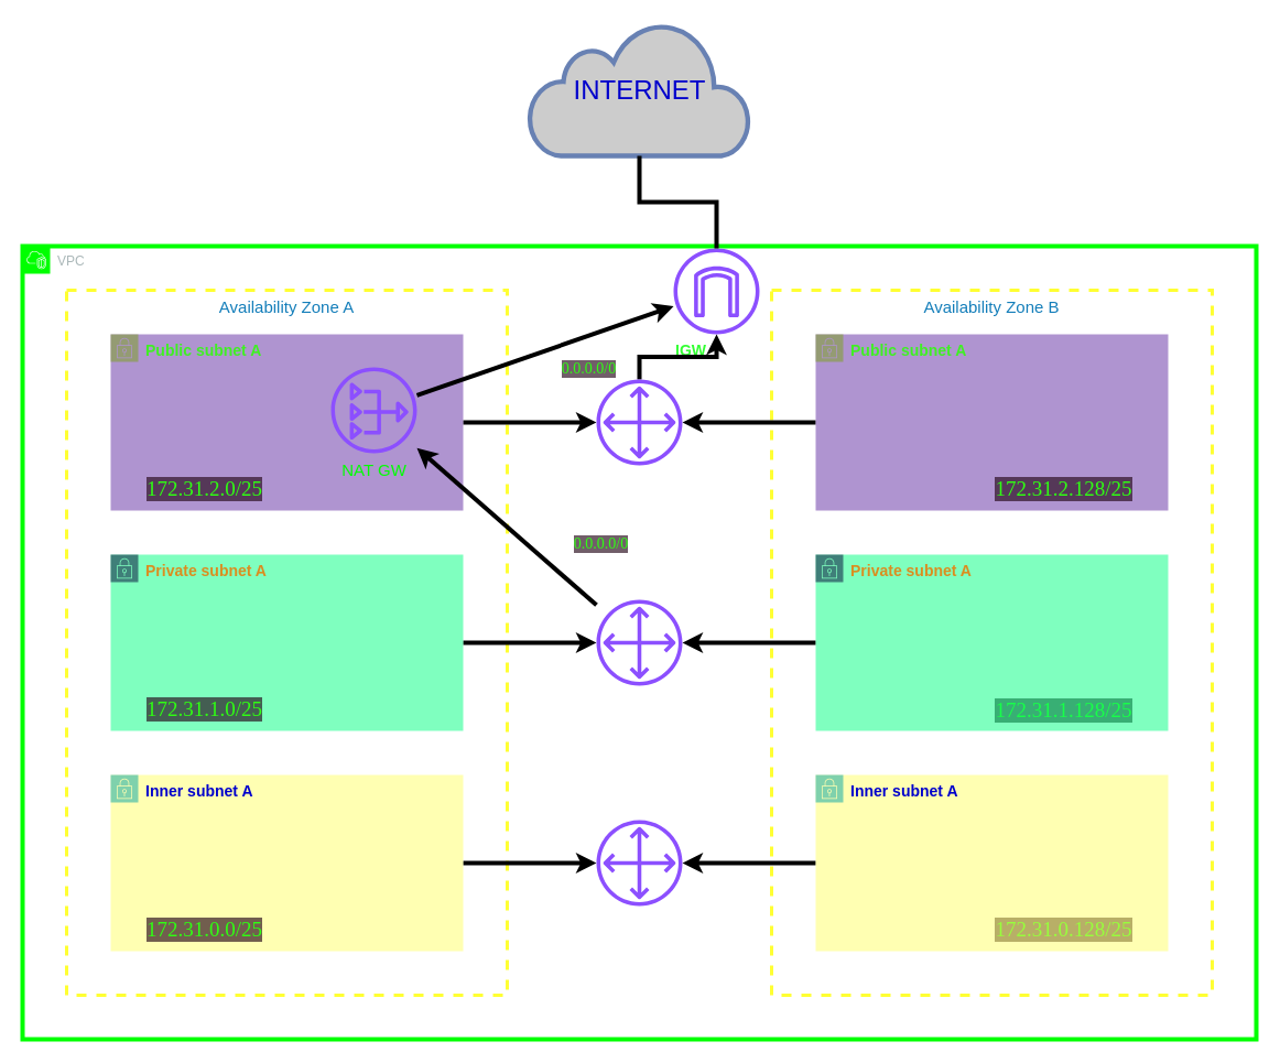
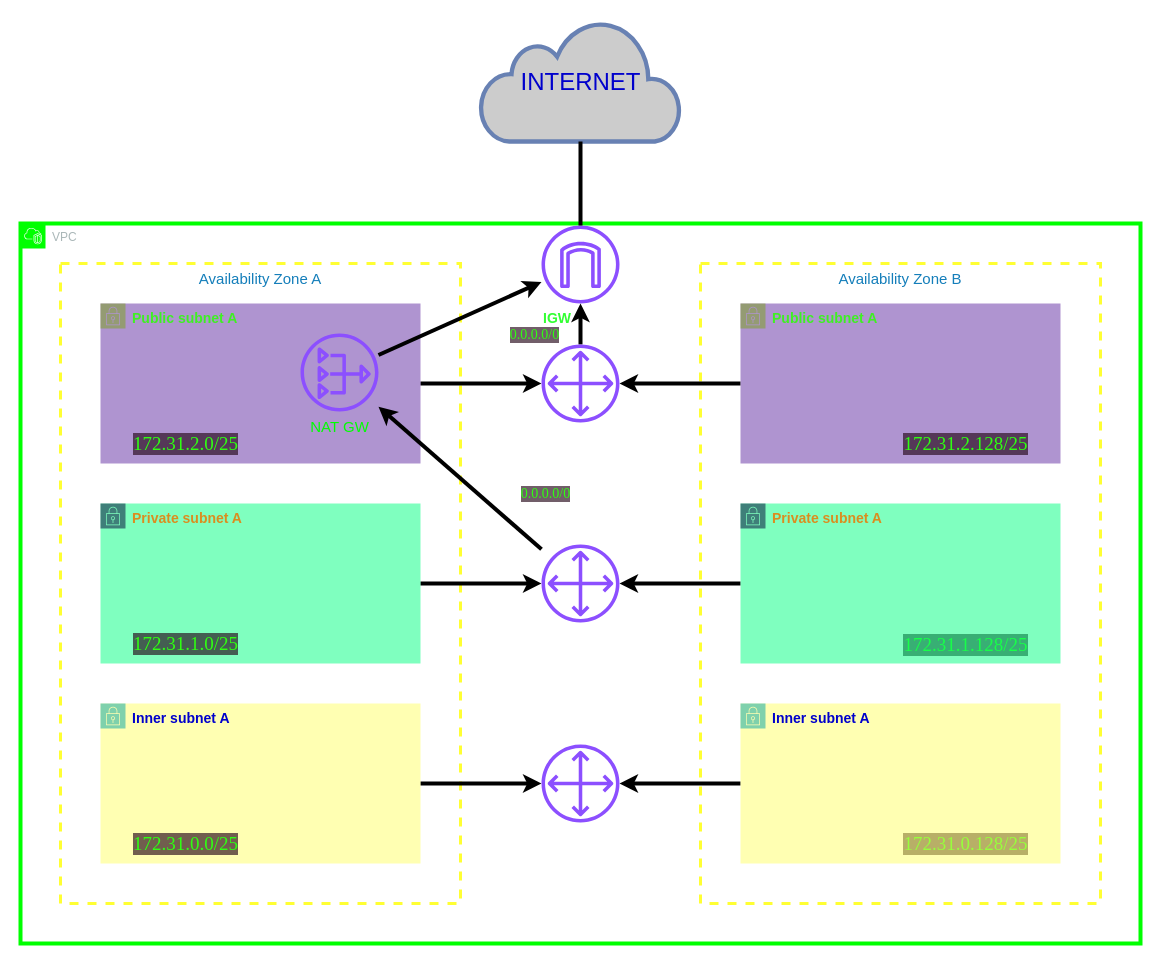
  <mxCell id="0" />
  <mxCell id="1" parent="0" />
  <mxCell id="2" value="VPC" style="points=[[0,0],[0.25,0],[0.5,0],[0.75,0],[1,0],[1,0.25],[1,0.5],[1,0.75],[1,1],[0.75,1],[0.5,1],[0.25,1],[0,1],[0,0.75],[0,0.5],[0,0.25]];outlineConnect=0;gradientColor=none;html=1;whiteSpace=wrap;fontSize=12;fontStyle=0;container=1;pointerEvents=0;collapsible=0;recursiveResize=0;shape=mxgraph.aws4.group;grIcon=mxgraph.aws4.group_vpc2;strokeColor=#00FF00;fillColor=none;verticalAlign=top;align=left;spacingLeft=30;fontColor=#AAB7B8;dashed=0;strokeWidth=4;" vertex="1" parent="1"><mxGeometry x="20" y="223" width="1120" height="720" as="geometry" /></mxCell>
  <mxCell id="3" value="Availability Zone A" style="fillColor=none;strokeColor=#FFFF33;dashed=1;verticalAlign=top;fontStyle=0;fontColor=#147EBA;whiteSpace=wrap;html=1;strokeWidth=3;fontSize=15;" vertex="1" parent="2"><mxGeometry x="40" y="40" width="400" height="640" as="geometry" /></mxCell>
  <mxCell id="4" style="edgeStyle=orthogonalEdgeStyle;rounded=0;orthogonalLoop=1;jettySize=auto;html=1;strokeWidth=4;" edge="1" parent="2" source="5" target="25"><mxGeometry relative="1" as="geometry" /></mxCell>
  <mxCell id="5" value="Public subnet A" style="points=[[0,0],[0.25,0],[0.5,0],[0.75,0],[1,0],[1,0.25],[1,0.5],[1,0.75],[1,1],[0.75,1],[0.5,1],[0.25,1],[0,1],[0,0.75],[0,0.5],[0,0.25]];outlineConnect=0;gradientColor=none;html=1;whiteSpace=wrap;fontSize=14;fontStyle=1;container=1;pointerEvents=0;collapsible=0;recursiveResize=0;shape=mxgraph.aws4.group;grIcon=mxgraph.aws4.group_security_group;grStroke=0;strokeColor=#7AA116;fillColor=#602ba1;verticalAlign=top;align=left;spacingLeft=30;fontColor=#3FF023;dashed=0;opacity=50;" vertex="1" parent="2"><mxGeometry x="80" y="80" width="320" height="160" as="geometry" /></mxCell>
  <mxCell id="6" value="Availability Zone B" style="fillColor=none;strokeColor=#FFFF33;dashed=1;verticalAlign=top;fontStyle=0;fontColor=#147EBA;whiteSpace=wrap;html=1;strokeWidth=3;fontSize=15;" vertex="1" parent="2"><mxGeometry x="680" y="40" width="400" height="640" as="geometry" /></mxCell>
  <mxCell id="7" style="edgeStyle=orthogonalEdgeStyle;rounded=0;orthogonalLoop=1;jettySize=auto;html=1;strokeWidth=4;" edge="1" parent="2" source="8" target="29"><mxGeometry relative="1" as="geometry" /></mxCell>
  <mxCell id="8" value="Private subnet A" style="points=[[0,0],[0.25,0],[0.5,0],[0.75,0],[1,0],[1,0.25],[1,0.5],[1,0.75],[1,1],[0.75,1],[0.5,1],[0.25,1],[0,1],[0,0.75],[0,0.5],[0,0.25]];outlineConnect=0;gradientColor=none;html=1;whiteSpace=wrap;fontSize=14;fontStyle=1;container=1;pointerEvents=0;collapsible=0;recursiveResize=0;shape=mxgraph.aws4.group;grIcon=mxgraph.aws4.group_security_group;grStroke=0;strokeColor=#000033;fillColor=#00FF80;verticalAlign=top;align=left;spacingLeft=30;fontColor=#db8d1f;dashed=0;opacity=50;" vertex="1" parent="2"><mxGeometry x="80" y="280" width="320" height="160" as="geometry" /></mxCell>
  <mxCell id="9" value="&lt;p class=&quot;p1&quot; style=&quot;margin: 0px; font-variant-numeric: normal; font-variant-east-asian: normal; font-variant-alternates: normal; font-size-adjust: none; font-kerning: auto; font-optical-sizing: auto; font-feature-settings: normal; font-variation-settings: normal; font-variant-position: normal; font-weight: 400; font-stretch: normal; font-size: 19px; line-height: normal; font-family: &amp;quot;Andale Mono&amp;quot;; color: rgb(47, 255, 18); background-color: rgba(37, 8, 25, 0.65); text-align: start; text-wrap: wrap;&quot;&gt;&lt;span class=&quot;s1&quot; style=&quot;font-variant-ligatures: no-common-ligatures; font-size: 19px;&quot;&gt;172.31.1.128/25&lt;/span&gt;&lt;/p&gt;" style="text;strokeColor=none;fillColor=none;html=1;fontSize=19;fontStyle=1;verticalAlign=middle;align=center;" vertex="1" parent="8"><mxGeometry x="790" y="131" width="150" height="20" as="geometry" /></mxCell>
  <mxCell id="10" style="edgeStyle=orthogonalEdgeStyle;rounded=0;orthogonalLoop=1;jettySize=auto;html=1;strokeWidth=4;" edge="1" parent="2" source="11" target="30"><mxGeometry relative="1" as="geometry" /></mxCell>
  <mxCell id="11" value="Inner subnet A" style="points=[[0,0],[0.25,0],[0.5,0],[0.75,0],[1,0],[1,0.25],[1,0.5],[1,0.75],[1,1],[0.75,1],[0.5,1],[0.25,1],[0,1],[0,0.75],[0,0.5],[0,0.25]];outlineConnect=0;gradientColor=none;html=1;whiteSpace=wrap;fontSize=14;fontStyle=1;container=1;pointerEvents=0;collapsible=0;recursiveResize=0;shape=mxgraph.aws4.group;grIcon=mxgraph.aws4.group_security_group;grStroke=0;strokeColor=#00A4A6;fillColor=#FFFF66;verticalAlign=top;align=left;spacingLeft=30;fontColor=#0000CC;dashed=0;opacity=50;" vertex="1" parent="2"><mxGeometry x="80" y="480" width="320" height="160" as="geometry" /></mxCell>
  <mxCell id="12" value="&lt;p class=&quot;p1&quot; style=&quot;margin: 0px; font-variant-numeric: normal; font-variant-east-asian: normal; font-variant-alternates: normal; font-size-adjust: none; font-kerning: auto; font-optical-sizing: auto; font-feature-settings: normal; font-variation-settings: normal; font-variant-position: normal; font-weight: 400; font-stretch: normal; font-size: 19px; line-height: normal; font-family: &amp;quot;Andale Mono&amp;quot;; color: rgb(47, 255, 18); background-color: rgba(37, 8, 25, 0.65); text-align: start; text-wrap: wrap;&quot;&gt;&lt;span class=&quot;s1&quot; style=&quot;font-variant-ligatures: no-common-ligatures; font-size: 19px;&quot;&gt;172.31.0.0/25&lt;/span&gt;&lt;/p&gt;" style="text;strokeColor=none;fillColor=none;html=1;fontSize=19;fontStyle=1;verticalAlign=middle;align=center;" vertex="1" parent="11"><mxGeometry x="10" y="130" width="150" height="20" as="geometry" /></mxCell>
  <mxCell id="13" value="&lt;p class=&quot;p1&quot; style=&quot;margin: 0px; font-variant-numeric: normal; font-variant-east-asian: normal; font-variant-alternates: normal; font-size-adjust: none; font-kerning: auto; font-optical-sizing: auto; font-feature-settings: normal; font-variation-settings: normal; font-variant-position: normal; font-weight: 400; font-stretch: normal; font-size: 19px; line-height: normal; font-family: &amp;quot;Andale Mono&amp;quot;; color: rgb(47, 255, 18); background-color: rgba(37, 8, 25, 0.65); text-align: start; text-wrap: wrap;&quot;&gt;&lt;span class=&quot;s1&quot; style=&quot;font-variant-ligatures: no-common-ligatures; font-size: 19px;&quot;&gt;172.31.0.128/25&lt;/span&gt;&lt;/p&gt;" style="text;strokeColor=none;fillColor=none;html=1;fontSize=19;fontStyle=1;verticalAlign=middle;align=center;" vertex="1" parent="11"><mxGeometry x="790" y="130" width="150" height="20" as="geometry" /></mxCell>
  <mxCell id="14" value="&lt;p class=&quot;p1&quot; style=&quot;margin: 0px; font-variant-numeric: normal; font-variant-east-asian: normal; font-variant-alternates: normal; font-size-adjust: none; font-kerning: auto; font-optical-sizing: auto; font-feature-settings: normal; font-variation-settings: normal; font-variant-position: normal; font-weight: 400; font-stretch: normal; font-size: 19px; line-height: normal; font-family: &amp;quot;Andale Mono&amp;quot;; color: rgb(47, 255, 18); background-color: rgba(37, 8, 25, 0.65); text-align: start; text-wrap: wrap;&quot;&gt;&lt;span class=&quot;s1&quot; style=&quot;font-variant-ligatures: no-common-ligatures; font-size: 19px;&quot;&gt;172.31.2.0/25&lt;/span&gt;&lt;/p&gt;" style="text;strokeColor=none;fillColor=none;html=1;fontSize=19;fontStyle=1;verticalAlign=middle;align=center;" vertex="1" parent="2"><mxGeometry x="90" y="210" width="150" height="20" as="geometry" /></mxCell>
  <mxCell id="15" value="&lt;p class=&quot;p1&quot; style=&quot;margin: 0px; font-variant-numeric: normal; font-variant-east-asian: normal; font-variant-alternates: normal; font-size-adjust: none; font-kerning: auto; font-optical-sizing: auto; font-feature-settings: normal; font-variation-settings: normal; font-variant-position: normal; font-weight: 400; font-stretch: normal; font-size: 19px; line-height: normal; font-family: &amp;quot;Andale Mono&amp;quot;; color: rgb(47, 255, 18); background-color: rgba(37, 8, 25, 0.65); text-align: start; text-wrap: wrap;&quot;&gt;&lt;span class=&quot;s1&quot; style=&quot;font-variant-ligatures: no-common-ligatures; font-size: 19px;&quot;&gt;172.31.1.0/25&lt;/span&gt;&lt;/p&gt;" style="text;strokeColor=none;fillColor=none;html=1;fontSize=19;fontStyle=1;verticalAlign=middle;align=center;" vertex="1" parent="2"><mxGeometry x="90" y="410" width="150" height="20" as="geometry" /></mxCell>
  <mxCell id="16" style="edgeStyle=orthogonalEdgeStyle;rounded=0;orthogonalLoop=1;jettySize=auto;html=1;strokeWidth=4;" edge="1" parent="2" source="17" target="25"><mxGeometry relative="1" as="geometry" /></mxCell>
  <mxCell id="17" value="Public subnet A" style="points=[[0,0],[0.25,0],[0.5,0],[0.75,0],[1,0],[1,0.25],[1,0.5],[1,0.75],[1,1],[0.75,1],[0.5,1],[0.25,1],[0,1],[0,0.75],[0,0.5],[0,0.25]];outlineConnect=0;gradientColor=none;html=1;whiteSpace=wrap;fontSize=14;fontStyle=1;container=1;pointerEvents=0;collapsible=0;recursiveResize=0;shape=mxgraph.aws4.group;grIcon=mxgraph.aws4.group_security_group;grStroke=0;strokeColor=#7AA116;fillColor=#602ba1;verticalAlign=top;align=left;spacingLeft=30;fontColor=#3FF023;dashed=0;opacity=50;" vertex="1" parent="2"><mxGeometry x="720" y="80" width="320" height="160" as="geometry" /></mxCell>
  <mxCell id="18" value="&lt;p class=&quot;p1&quot; style=&quot;margin: 0px; font-variant-numeric: normal; font-variant-east-asian: normal; font-variant-alternates: normal; font-size-adjust: none; font-kerning: auto; font-optical-sizing: auto; font-feature-settings: normal; font-variation-settings: normal; font-variant-position: normal; font-weight: 400; font-stretch: normal; font-size: 19px; line-height: normal; font-family: &amp;quot;Andale Mono&amp;quot;; color: rgb(47, 255, 18); background-color: rgba(37, 8, 25, 0.65); text-align: start; text-wrap: wrap;&quot;&gt;&lt;span class=&quot;s1&quot; style=&quot;font-variant-ligatures: no-common-ligatures; font-size: 19px;&quot;&gt;172.31.2.128/25&lt;/span&gt;&lt;/p&gt;" style="text;strokeColor=none;fillColor=none;html=1;fontSize=19;fontStyle=1;verticalAlign=middle;align=center;" vertex="1" parent="17"><mxGeometry x="150" y="130" width="150" height="20" as="geometry" /></mxCell>
  <mxCell id="19" style="edgeStyle=orthogonalEdgeStyle;rounded=0;orthogonalLoop=1;jettySize=auto;html=1;strokeWidth=4;" edge="1" parent="2" source="20" target="29"><mxGeometry relative="1" as="geometry" /></mxCell>
  <mxCell id="20" value="Private subnet A" style="points=[[0,0],[0.25,0],[0.5,0],[0.75,0],[1,0],[1,0.25],[1,0.5],[1,0.75],[1,1],[0.75,1],[0.5,1],[0.25,1],[0,1],[0,0.75],[0,0.5],[0,0.25]];outlineConnect=0;gradientColor=none;html=1;whiteSpace=wrap;fontSize=14;fontStyle=1;container=1;pointerEvents=0;collapsible=0;recursiveResize=0;shape=mxgraph.aws4.group;grIcon=mxgraph.aws4.group_security_group;grStroke=0;strokeColor=#000033;fillColor=#00FF80;verticalAlign=top;align=left;spacingLeft=30;fontColor=#db8d1f;dashed=0;opacity=50;" vertex="1" parent="2"><mxGeometry x="720" y="280" width="320" height="160" as="geometry" /></mxCell>
  <mxCell id="21" style="edgeStyle=orthogonalEdgeStyle;rounded=0;orthogonalLoop=1;jettySize=auto;html=1;strokeWidth=4;" edge="1" parent="2" source="22" target="30"><mxGeometry relative="1" as="geometry" /></mxCell>
  <mxCell id="22" value="Inner subnet A" style="points=[[0,0],[0.25,0],[0.5,0],[0.75,0],[1,0],[1,0.25],[1,0.5],[1,0.75],[1,1],[0.75,1],[0.5,1],[0.25,1],[0,1],[0,0.75],[0,0.5],[0,0.25]];outlineConnect=0;gradientColor=none;html=1;whiteSpace=wrap;fontSize=14;fontStyle=1;container=1;pointerEvents=0;collapsible=0;recursiveResize=0;shape=mxgraph.aws4.group;grIcon=mxgraph.aws4.group_security_group;grStroke=0;strokeColor=#00A4A6;fillColor=#FFFF66;verticalAlign=top;align=left;spacingLeft=30;fontColor=#0000CC;dashed=0;opacity=50;" vertex="1" parent="2"><mxGeometry x="720" y="480" width="320" height="160" as="geometry" /></mxCell>
- <mxCell id="23" value="IGW" style="sketch=0;outlineConnect=0;fontColor=#33FF33;gradientColor=none;fillColor=#8C4FFF;strokeColor=none;dashed=0;verticalLabelPosition=bottom;verticalAlign=top;align=left;html=1;fontSize=14;fontStyle=1;aspect=fixed;pointerEvents=1;shape=mxgraph.aws4.internet_gateway;" vertex="1" parent="2"><mxGeometry x="591" y="2" width="78" height="78" as="geometry" /></mxCell>
+ <mxCell id="23" value="IGW" style="sketch=0;outlineConnect=0;fontColor=#33FF33;gradientColor=none;fillColor=#8C4FFF;strokeColor=none;dashed=0;verticalLabelPosition=bottom;verticalAlign=top;align=left;html=1;fontSize=14;fontStyle=1;aspect=fixed;pointerEvents=1;shape=mxgraph.aws4.internet_gateway;" vertex="1" parent="2"><mxGeometry x="521" y="2" width="78" height="78" as="geometry" /></mxCell>
  <mxCell id="24" value="" style="edgeStyle=orthogonalEdgeStyle;rounded=0;orthogonalLoop=1;jettySize=auto;html=1;strokeWidth=4;" edge="1" parent="2" source="25" target="23"><mxGeometry relative="1" as="geometry" /></mxCell>
  <mxCell id="25" value="" style="sketch=0;outlineConnect=0;fontColor=#232F3E;gradientColor=none;fillColor=#8C4FFF;strokeColor=none;dashed=0;verticalLabelPosition=bottom;verticalAlign=top;align=center;html=1;fontSize=12;fontStyle=0;aspect=fixed;pointerEvents=1;shape=mxgraph.aws4.customer_gateway;" vertex="1" parent="2"><mxGeometry x="521" y="121" width="78" height="78" as="geometry" /></mxCell>
  <mxCell id="26" style="rounded=0;orthogonalLoop=1;jettySize=auto;html=1;strokeWidth=4;" edge="1" parent="2" source="27" target="23"><mxGeometry relative="1" as="geometry" /></mxCell>
  <mxCell id="27" value="NAT GW" style="sketch=0;outlineConnect=0;fontColor=#00FF00;gradientColor=none;fillColor=#8C4FFF;strokeColor=none;dashed=0;verticalLabelPosition=bottom;verticalAlign=top;align=center;html=1;fontSize=15;fontStyle=0;aspect=fixed;pointerEvents=1;shape=mxgraph.aws4.nat_gateway;" vertex="1" parent="2"><mxGeometry x="280" y="110" width="78" height="78" as="geometry" /></mxCell>
  <mxCell id="28" style="rounded=0;orthogonalLoop=1;jettySize=auto;html=1;strokeWidth=4;" edge="1" parent="2" source="29" target="27"><mxGeometry relative="1" as="geometry" /></mxCell>
  <mxCell id="29" value="" style="sketch=0;outlineConnect=0;fontColor=#232F3E;gradientColor=none;fillColor=#8C4FFF;strokeColor=none;dashed=0;verticalLabelPosition=bottom;verticalAlign=top;align=center;html=1;fontSize=12;fontStyle=0;aspect=fixed;pointerEvents=1;shape=mxgraph.aws4.customer_gateway;" vertex="1" parent="2"><mxGeometry x="521" y="321" width="78" height="78" as="geometry" /></mxCell>
  <mxCell id="30" value="" style="sketch=0;outlineConnect=0;fontColor=#232F3E;gradientColor=none;fillColor=#8C4FFF;strokeColor=none;dashed=0;verticalLabelPosition=bottom;verticalAlign=top;align=center;html=1;fontSize=12;fontStyle=0;aspect=fixed;pointerEvents=1;shape=mxgraph.aws4.customer_gateway;" vertex="1" parent="2"><mxGeometry x="521" y="521" width="78" height="78" as="geometry" /></mxCell>
  <mxCell id="31" value="&lt;p style=&quot;margin: 0px; font-variant-numeric: normal; font-variant-east-asian: normal; font-variant-alternates: normal; font-size-adjust: none; font-kerning: auto; font-optical-sizing: auto; font-feature-settings: normal; font-variation-settings: normal; font-variant-position: normal; font-weight: 400; font-stretch: normal; font-size: 14px; line-height: normal; font-family: &amp;quot;Andale Mono&amp;quot;; color: rgb(47, 255, 18); background-color: rgba(37, 8, 25, 0.65); text-align: start; text-wrap: wrap;&quot; class=&quot;p1&quot;&gt;&lt;span style=&quot;font-variant-ligatures: no-common-ligatures; font-size: 14px;&quot; class=&quot;s1&quot;&gt;0.0.0.0/0&lt;/span&gt;&lt;/p&gt;" style="text;strokeColor=none;fillColor=none;html=1;fontSize=14;fontStyle=1;verticalAlign=middle;align=center;" vertex="1" parent="2"><mxGeometry x="469" y="101" width="90" height="20" as="geometry" /></mxCell>
  <mxCell id="32" value="&lt;p style=&quot;margin: 0px; font-variant-numeric: normal; font-variant-east-asian: normal; font-variant-alternates: normal; font-size-adjust: none; font-kerning: auto; font-optical-sizing: auto; font-feature-settings: normal; font-variation-settings: normal; font-variant-position: normal; font-weight: 400; font-stretch: normal; font-size: 14px; line-height: normal; font-family: &amp;quot;Andale Mono&amp;quot;; color: rgb(47, 255, 18); background-color: rgba(37, 8, 25, 0.65); text-align: start; text-wrap: wrap;&quot; class=&quot;p1&quot;&gt;&lt;span style=&quot;font-variant-ligatures: no-common-ligatures; font-size: 14px;&quot; class=&quot;s1&quot;&gt;0.0.0.0/0&lt;/span&gt;&lt;/p&gt;" style="text;strokeColor=none;fillColor=none;html=1;fontSize=14;fontStyle=1;verticalAlign=middle;align=center;" vertex="1" parent="2"><mxGeometry x="480" y="260" width="90" height="20" as="geometry" /></mxCell>
  <mxCell id="33" value="&lt;p style=&quot;line-height: 100%; font-size: 24px;&quot;&gt;INTERNET&lt;/p&gt;" style="html=1;outlineConnect=0;fillColor=#CCCCCC;strokeColor=#6881B3;gradientColor=none;gradientDirection=north;strokeWidth=2;shape=mxgraph.networks.cloud;fontColor=#0000CC;" vertex="1" parent="1"><mxGeometry x="480" y="20" width="200" height="121" as="geometry" /></mxCell>
  <mxCell id="34" value="" style="edgeStyle=orthogonalEdgeStyle;rounded=0;orthogonalLoop=1;jettySize=auto;html=1;entryX=0.5;entryY=1;entryDx=0;entryDy=0;entryPerimeter=0;strokeWidth=4;endArrow=none;" edge="1" parent="1" source="23" target="33"><mxGeometry relative="1" as="geometry"><mxPoint x="590" y="136" as="targetPoint" /></mxGeometry></mxCell>
